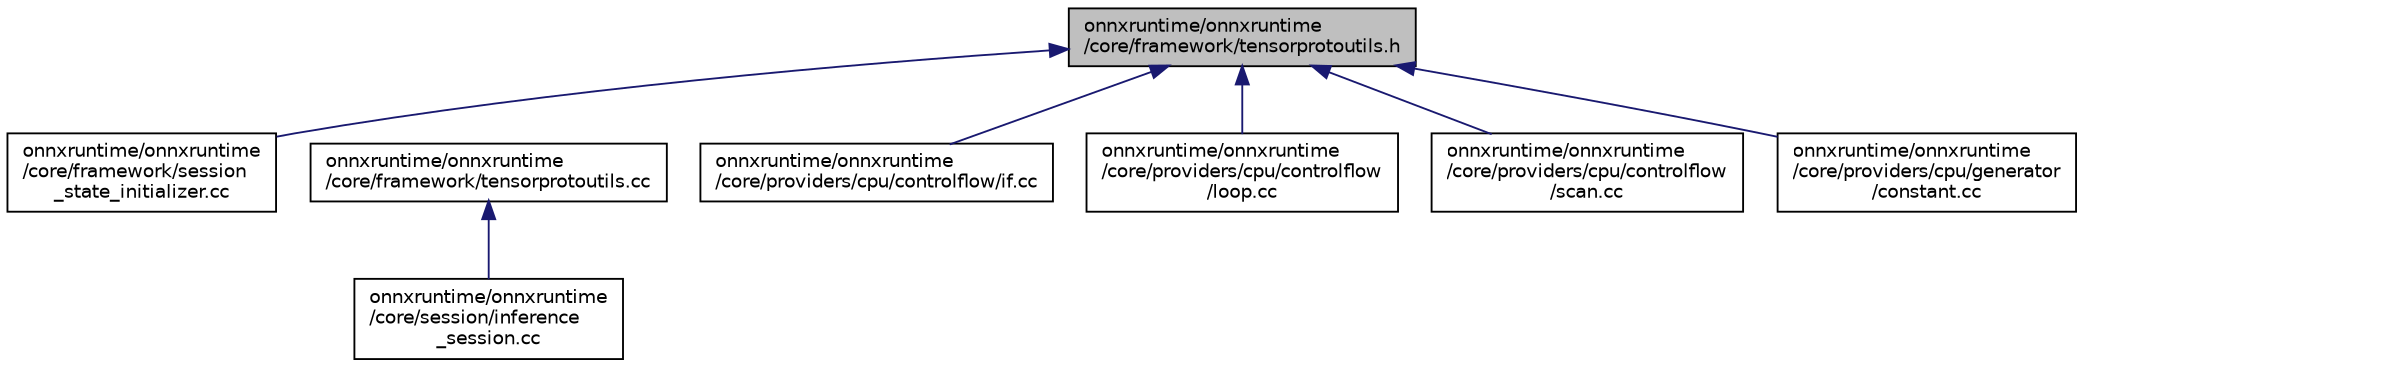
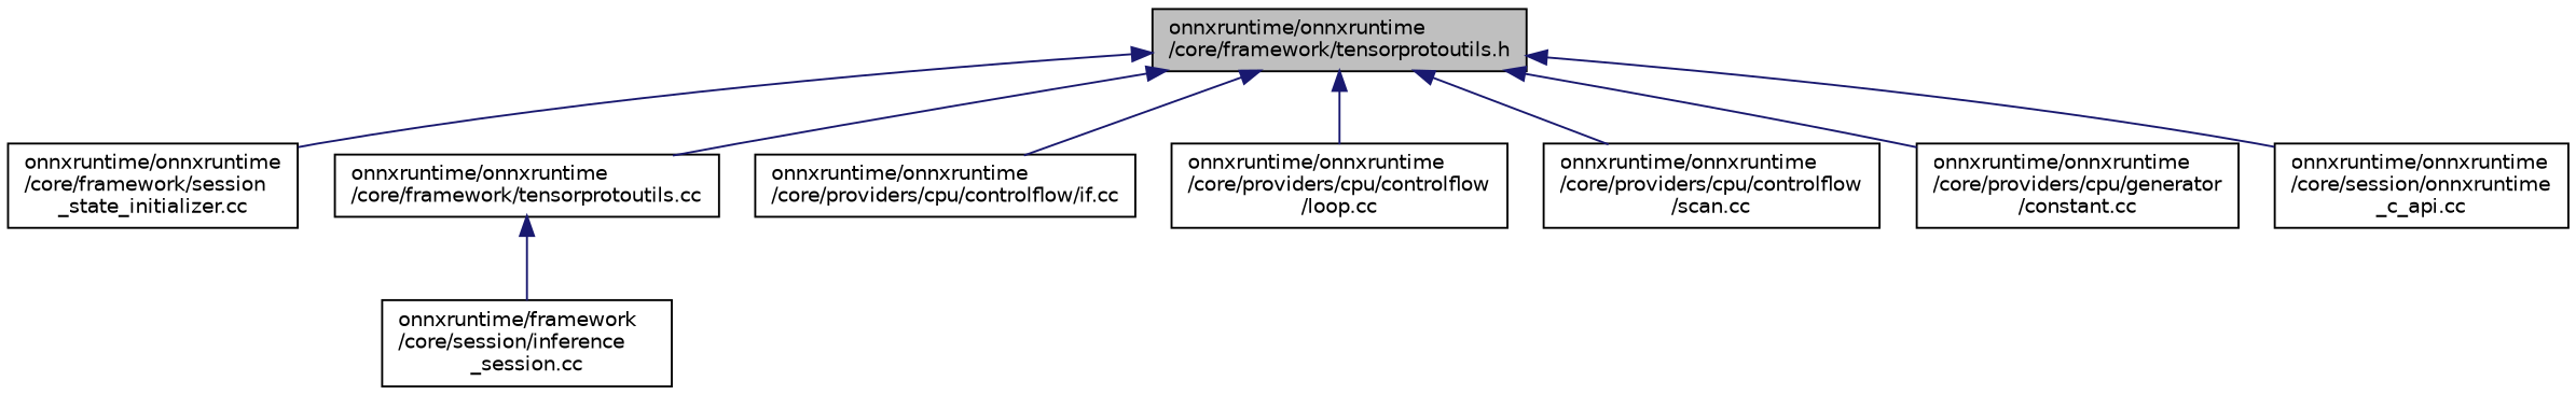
  digraph {
    node [color=black fillcolor=white fontname=Helvetica fontsize=10 shape=record style=filled]
    edge [color=midnightblue dir=back fontname=Helvetica fontsize=10 labelfontname=Helvetica labelfontsize=10 style=solid]
    n1 [fillcolor=grey75 fontcolor=black height=0.2 label="onnxruntime/onnxruntime\l/core/framework/tensorprotoutils.h" width=0.4]
    n2 [height=0.2 label="onnxruntime/onnxruntime\l/core/framework/session\l_state_initializer.cc" width=0.4]
    n3 [height=0.2 label="onnxruntime/onnxruntime\l/core/framework/tensorprotoutils.cc" width=0.4]
    n4 [height=0.2 label="onnxruntime/onnxruntime\l/core/providers/cpu/controlflow/if.cc" width=0.4]
    n5 [height=0.2 label="onnxruntime/onnxruntime\l/core/providers/cpu/controlflow\l/loop.cc" width=0.4]
    n6 [height=0.2 label="onnxruntime/onnxruntime\l/core/providers/cpu/controlflow\l/scan.cc" width=0.4]
    n7 [height=0.2 label="onnxruntime/onnxruntime\l/core/providers/cpu/generator\l/constant.cc" width=0.4]
-   n9 [height=0.2 label="onnxruntime/onnxruntime\l/core/session/inference\l_session.cc" width=0.4]
+   n8 [height=0.2 label="onnxruntime/onnxruntime\l/core/session/onnxruntime\l_c_api.cc" width=0.4]
+   n9 [height=0.2 label="onnxruntime/framework\l/core/session/inference\l_session.cc" width=0.4]
    n1 -> n2
+   n1 -> n3
    n1 -> n4
    n1 -> n5
    n1 -> n6
    n1 -> n7
+   n1 -> n8
    n3 -> n9
  }
